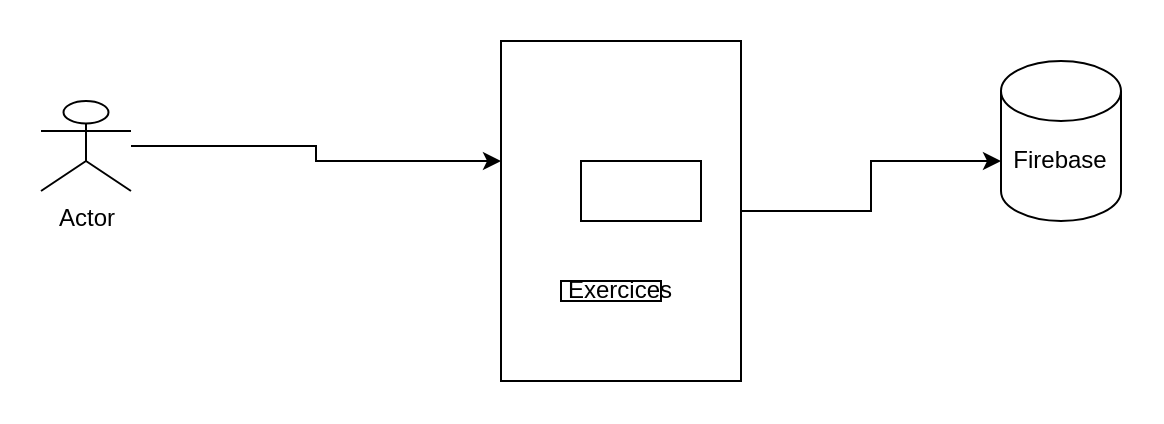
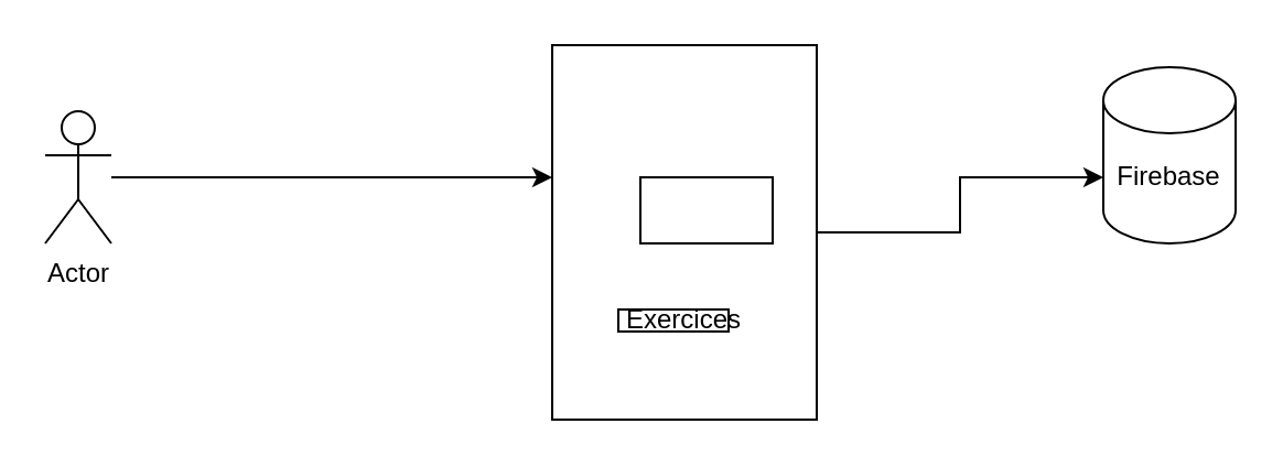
  <mxCell id="0" />
  <mxCell id="1" parent="0" />
  <mxCell id="2" style="edgeStyle=orthogonalEdgeStyle;rounded=0;orthogonalLoop=1;jettySize=auto;html=1;entryX=0;entryY=0.353;entryDx=0;entryDy=0;entryPerimeter=0;" edge="1" parent="1" source="3" target="5"><mxGeometry relative="1" as="geometry" /></mxCell>
- <mxCell id="3" value="Actor" style="shape=umlActor;verticalLabelPosition=bottom;verticalAlign=top;html=1;outlineConnect=0;" vertex="1" parent="1"><mxGeometry x="20" y="50" width="45" height="45" as="geometry" /></mxCell>
+ <mxCell id="3" value="Actor" style="shape=umlActor;verticalLabelPosition=bottom;verticalAlign=top;html=1;outlineConnect=0;" vertex="1" parent="1"><mxGeometry x="20" y="50" width="30" height="60" as="geometry" /></mxCell>
  <mxCell id="4" style="edgeStyle=orthogonalEdgeStyle;rounded=0;orthogonalLoop=1;jettySize=auto;html=1;entryX=0;entryY=0.5;entryDx=0;entryDy=0;" edge="1" parent="1" source="5" target="7"><mxGeometry relative="1" as="geometry" /></mxCell>
  <mxCell id="5" value="" style="rounded=0;whiteSpace=wrap;html=1;" vertex="1" parent="1"><mxGeometry x="250" y="20" width="120" height="170" as="geometry" /></mxCell>
  <mxCell id="6" value="" style="shape=cylinder3;whiteSpace=wrap;html=1;boundedLbl=1;backgroundOutline=1;size=15;" vertex="1" parent="1"><mxGeometry x="500" y="30" width="60" height="80" as="geometry" /></mxCell>
  <mxCell id="7" value="Firebase" style="text;html=1;strokeColor=none;fillColor=none;align=center;verticalAlign=middle;whiteSpace=wrap;rounded=0;" vertex="1" parent="1"><mxGeometry x="500" y="65" width="60" height="30" as="geometry" /></mxCell>
  <mxCell id="8" value="" style="rounded=0;whiteSpace=wrap;html=1;" vertex="1" parent="1"><mxGeometry x="290" y="80" width="60" height="30" as="geometry" /></mxCell>
  <mxCell id="9" value="" style="rounded=0;whiteSpace=wrap;html=1;" vertex="1" parent="1"><mxGeometry x="280" y="140" width="50" height="10" as="geometry" /></mxCell>
  <mxCell id="10" value="Exercices" style="text;html=1;strokeColor=none;fillColor=none;align=center;verticalAlign=middle;whiteSpace=wrap;rounded=0;" vertex="1" parent="1"><mxGeometry x="280" y="130" width="60" height="30" as="geometry" /></mxCell>
